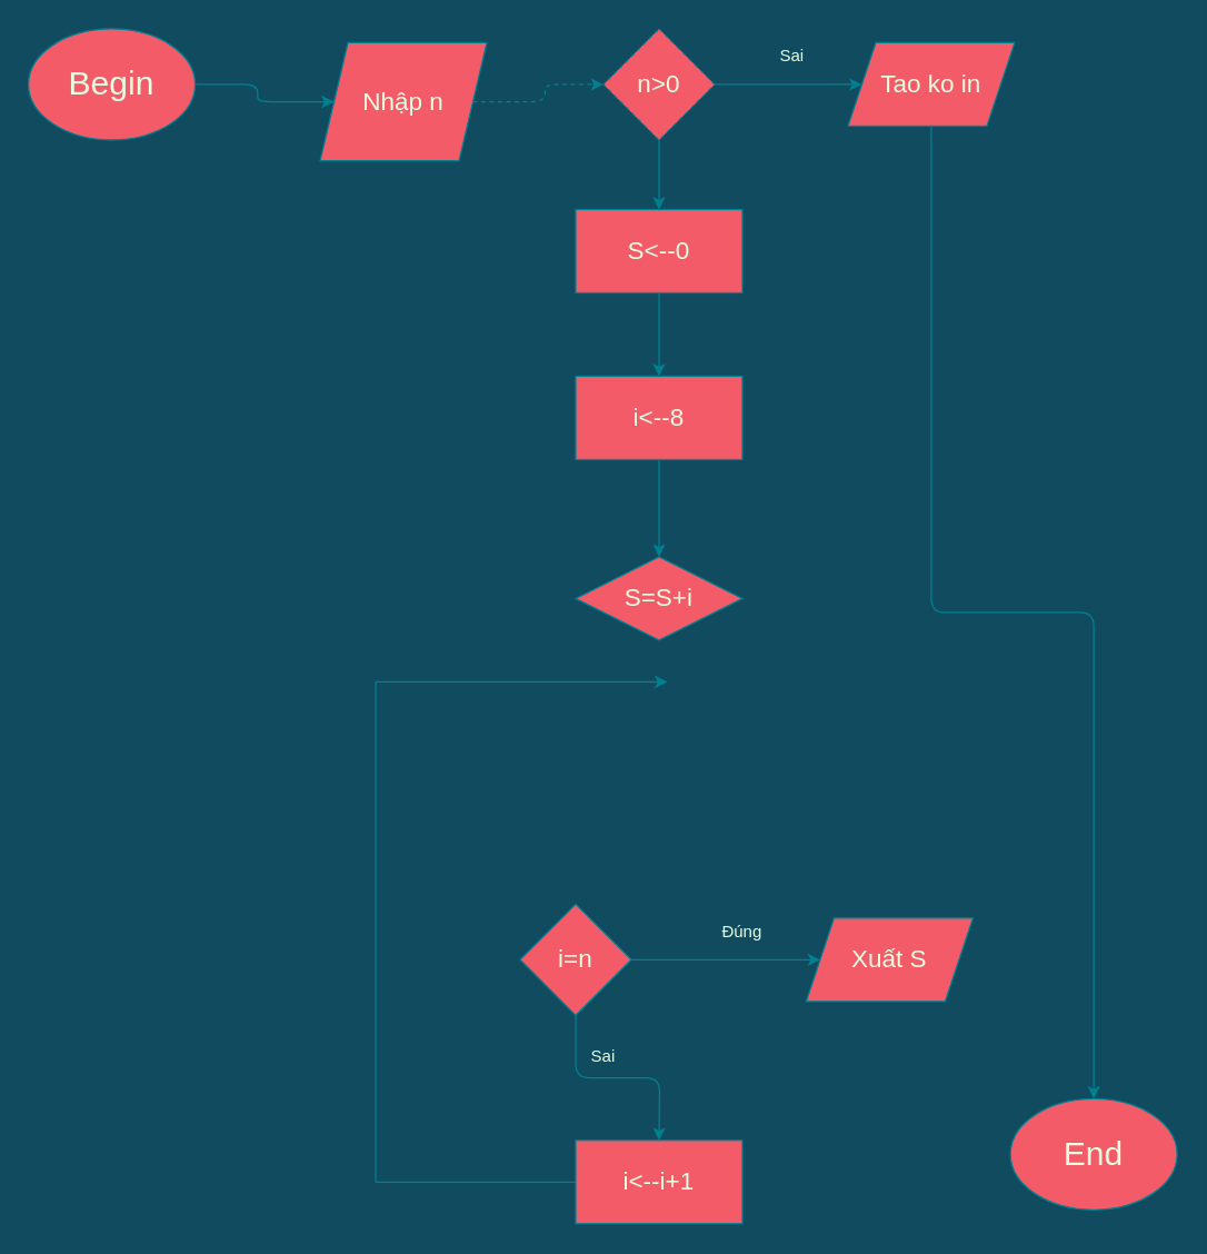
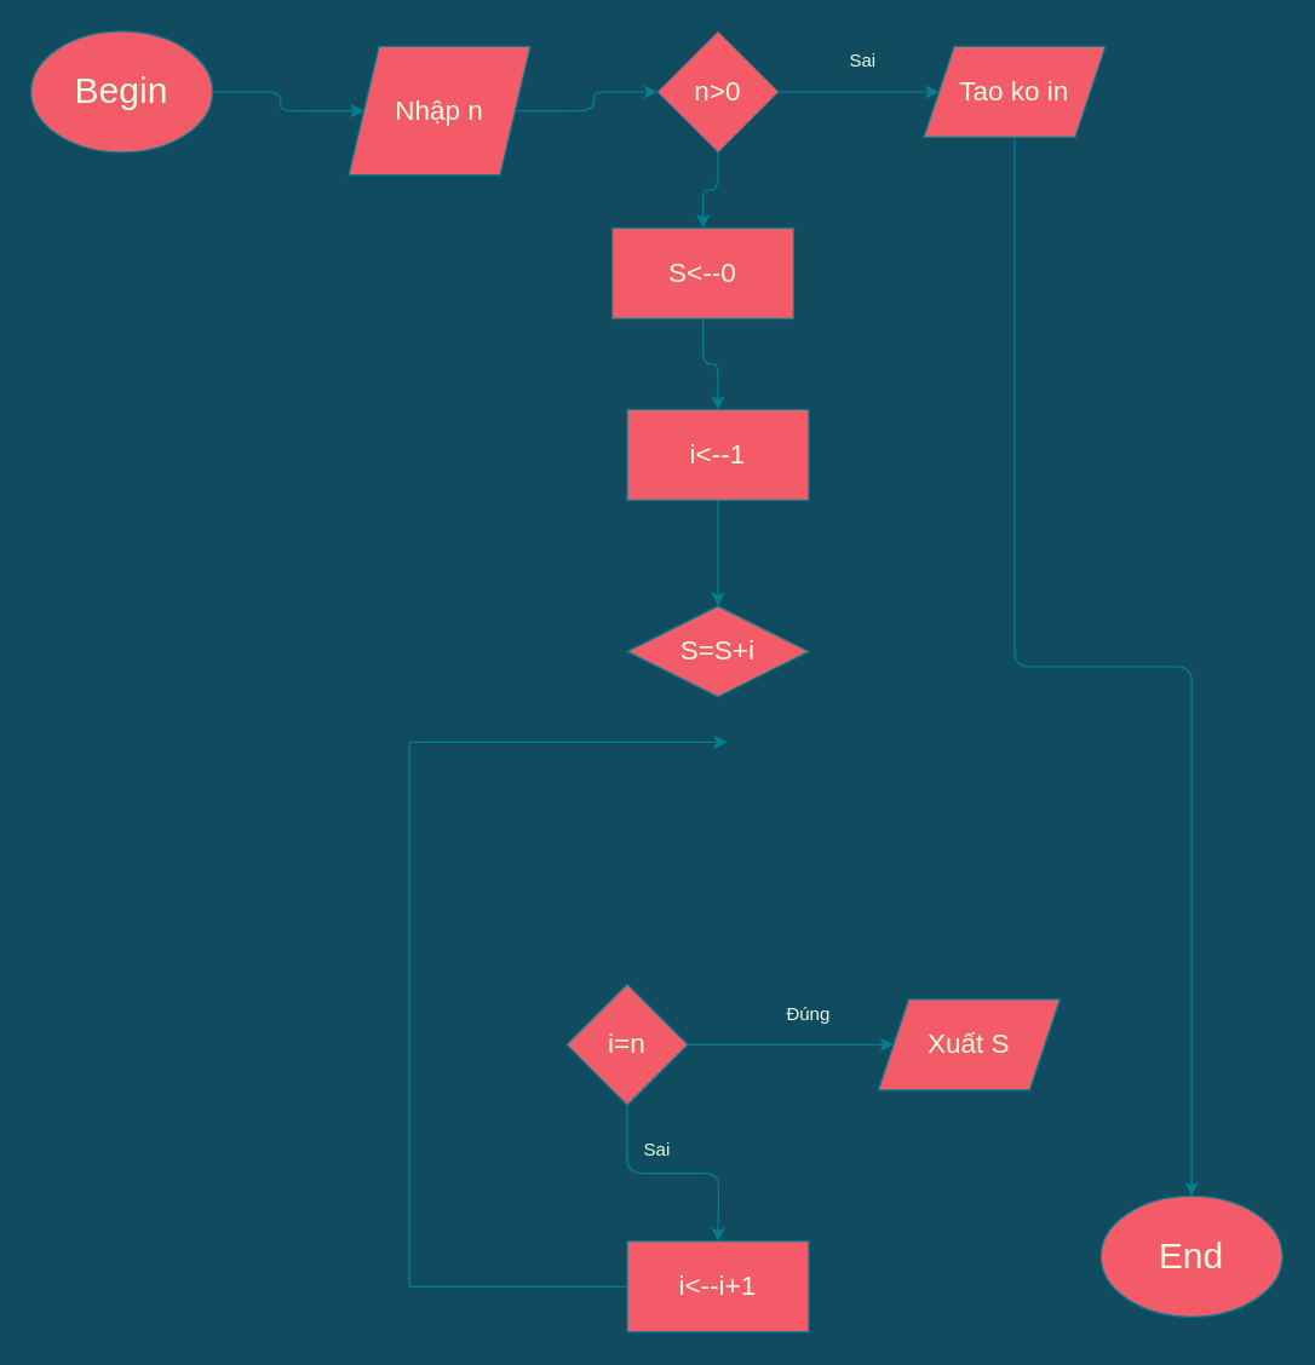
  <mxCell id="0" />
  <mxCell id="1" parent="0" />
  <mxCell id="2" style="edgeStyle=orthogonalEdgeStyle;curved=0;rounded=1;sketch=0;orthogonalLoop=1;jettySize=auto;html=1;exitX=1;exitY=0.5;exitDx=0;exitDy=0;entryX=0;entryY=0.5;entryDx=0;entryDy=0;strokeColor=#028090;fillColor=#F45B69;fontColor=#E4FDE1;labelBackgroundColor=#114B5F;" edge="1" parent="1" source="3" target="5"><mxGeometry relative="1" as="geometry" /></mxCell>
  <mxCell id="3" value="&lt;font style=&quot;font-size: 24px&quot;&gt;Begin&lt;/font&gt;" style="ellipse;whiteSpace=wrap;html=1;rounded=0;sketch=0;strokeColor=#028090;fillColor=#F45B69;fontColor=#E4FDE1;" vertex="1" parent="1"><mxGeometry y="20" width="120" height="80" as="geometry" x="20" /></mxCell>
- <mxCell id="4" style="edgeStyle=orthogonalEdgeStyle;curved=0;rounded=1;sketch=0;orthogonalLoop=1;jettySize=auto;html=1;exitX=1;exitY=0.5;exitDx=0;exitDy=0;entryX=0;entryY=0.5;entryDx=0;entryDy=0;strokeColor=#028090;fillColor=#F45B69;fontColor=#E4FDE1;labelBackgroundColor=#114B5F;dashed=1;" edge="1" parent="1" source="5" target="8"><mxGeometry relative="1" as="geometry" /></mxCell>
+ <mxCell id="4" style="edgeStyle=orthogonalEdgeStyle;curved=0;rounded=1;sketch=0;orthogonalLoop=1;jettySize=auto;html=1;exitX=1;exitY=0.5;exitDx=0;exitDy=0;entryX=0;entryY=0.5;entryDx=0;entryDy=0;strokeColor=#028090;fillColor=#F45B69;fontColor=#E4FDE1;labelBackgroundColor=#114B5F;" edge="1" parent="1" source="5" target="8"><mxGeometry relative="1" as="geometry" /></mxCell>
  <mxCell id="5" value="&lt;font style=&quot;font-size: 18px&quot;&gt;Nhập n&lt;/font&gt;" style="shape=parallelogram;perimeter=parallelogramPerimeter;whiteSpace=wrap;html=1;fixedSize=1;rounded=0;sketch=0;strokeColor=#028090;fillColor=#F45B69;fontColor=#E4FDE1;" vertex="1" parent="1"><mxGeometry x="230" y="30" width="120" height="85" as="geometry" /></mxCell>
  <mxCell id="6" style="edgeStyle=orthogonalEdgeStyle;curved=0;rounded=1;sketch=0;orthogonalLoop=1;jettySize=auto;html=1;exitX=1;exitY=0.5;exitDx=0;exitDy=0;strokeColor=#028090;fillColor=#F45B69;fontColor=#E4FDE1;labelBackgroundColor=#114B5F;" edge="1" parent="1" source="8" target="10"><mxGeometry relative="1" as="geometry"><mxPoint x="620" y="60" as="targetPoint" /></mxGeometry></mxCell>
  <mxCell id="7" style="edgeStyle=orthogonalEdgeStyle;curved=0;rounded=1;sketch=0;orthogonalLoop=1;jettySize=auto;html=1;exitX=0.5;exitY=1;exitDx=0;exitDy=0;entryX=0.5;entryY=0;entryDx=0;entryDy=0;strokeColor=#028090;fillColor=#F45B69;fontColor=#E4FDE1;labelBackgroundColor=#114B5F;" edge="1" parent="1" source="8" target="13"><mxGeometry relative="1" as="geometry" /></mxCell>
  <mxCell id="8" value="&lt;font style=&quot;font-size: 18px&quot;&gt;n&amp;gt;0&lt;/font&gt;" style="rhombus;whiteSpace=wrap;html=1;rounded=0;sketch=0;strokeColor=#028090;fillColor=#F45B69;fontColor=#E4FDE1;dashed=1;" vertex="1" parent="1"><mxGeometry x="434" y="20" width="80" height="80" as="geometry" /></mxCell>
  <mxCell id="9" style="edgeStyle=orthogonalEdgeStyle;curved=0;rounded=1;sketch=0;orthogonalLoop=1;jettySize=auto;html=1;exitX=0.5;exitY=1;exitDx=0;exitDy=0;entryX=0.5;entryY=0;entryDx=0;entryDy=0;strokeColor=#028090;fillColor=#F45B69;fontColor=#E4FDE1;" edge="1" parent="1" source="10" target="20"><mxGeometry relative="1" as="geometry" /></mxCell>
  <mxCell id="10" value="&lt;font style=&quot;font-size: 18px&quot;&gt;Tao ko in&lt;/font&gt;" style="shape=parallelogram;perimeter=parallelogramPerimeter;whiteSpace=wrap;html=1;fixedSize=1;fillColor=#F45B69;strokeColor=#028090;fontColor=#E4FDE1;" vertex="1" parent="1"><mxGeometry x="610" y="30" width="120" height="60" as="geometry" /></mxCell>
  <mxCell id="11" value="Sai" style="text;html=1;strokeColor=none;fillColor=none;align=center;verticalAlign=middle;whiteSpace=wrap;rounded=0;sketch=0;fontColor=#E4FDE1;" vertex="1" parent="1"><mxGeometry x="550" y="30" width="40" height="20" as="geometry" /></mxCell>
  <mxCell id="12" style="edgeStyle=orthogonalEdgeStyle;curved=0;rounded=1;sketch=0;orthogonalLoop=1;jettySize=auto;html=1;exitX=0.5;exitY=1;exitDx=0;exitDy=0;entryX=0.5;entryY=0;entryDx=0;entryDy=0;strokeColor=#028090;fillColor=#F45B69;fontColor=#E4FDE1;labelBackgroundColor=#114B5F;" edge="1" parent="1" source="13" target="15"><mxGeometry relative="1" as="geometry" /></mxCell>
- <mxCell id="13" value="&lt;font style=&quot;font-size: 18px&quot;&gt;S&amp;lt;--0&lt;/font&gt;" style="rounded=0;whiteSpace=wrap;html=1;sketch=0;strokeColor=#028090;fillColor=#F45B69;fontColor=#E4FDE1;" vertex="1" parent="1"><mxGeometry x="414" y="150" width="120" height="60" as="geometry" /></mxCell>
+ <mxCell id="13" value="&lt;font style=&quot;font-size: 18px&quot;&gt;S&amp;lt;--0&lt;/font&gt;" style="rounded=0;whiteSpace=wrap;html=1;sketch=0;strokeColor=#028090;fillColor=#F45B69;fontColor=#E4FDE1;" vertex="1" parent="1"><mxGeometry x="404" y="150" width="120" height="60" as="geometry" /></mxCell>
  <mxCell id="14" style="edgeStyle=orthogonalEdgeStyle;curved=0;rounded=1;sketch=0;orthogonalLoop=1;jettySize=auto;html=1;exitX=0.5;exitY=1;exitDx=0;exitDy=0;entryX=0.5;entryY=0;entryDx=0;entryDy=0;strokeColor=#028090;fillColor=#F45B69;fontColor=#E4FDE1;labelBackgroundColor=#114B5F;" edge="1" parent="1" source="15" target="16"><mxGeometry relative="1" as="geometry" /></mxCell>
- <mxCell id="15" value="&lt;font style=&quot;font-size: 18px&quot;&gt;i&amp;lt;--8&lt;/font&gt;" style="rounded=0;whiteSpace=wrap;html=1;sketch=0;strokeColor=#028090;fillColor=#F45B69;fontColor=#E4FDE1;" vertex="1" parent="1"><mxGeometry x="414" y="270" width="120" height="60" as="geometry" /></mxCell>
+ <mxCell id="15" value="&lt;font style=&quot;font-size: 18px&quot;&gt;i&amp;lt;--1&lt;/font&gt;" style="rounded=0;whiteSpace=wrap;html=1;sketch=0;strokeColor=#028090;fillColor=#F45B69;fontColor=#E4FDE1;" vertex="1" parent="1"><mxGeometry x="414" y="270" width="120" height="60" as="geometry" /></mxCell>
  <mxCell id="16" value="&lt;font style=&quot;font-size: 18px&quot;&gt;S=S+i&lt;/font&gt;" style="rhombus;whiteSpace=wrap;html=1;sketch=0;strokeColor=#028090;fillColor=#F45B69;fontColor=#E4FDE1;" vertex="1" parent="1"><mxGeometry x="414" y="400" width="120" height="60" as="geometry" /></mxCell>
  <mxCell id="17" style="edgeStyle=orthogonalEdgeStyle;curved=0;rounded=1;sketch=0;orthogonalLoop=1;jettySize=auto;html=1;exitX=0.5;exitY=1;exitDx=0;exitDy=0;strokeColor=#028090;fillColor=#F45B69;fontColor=#E4FDE1;labelBackgroundColor=#114B5F;" edge="1" parent="1" source="19"><mxGeometry relative="1" as="geometry"><mxPoint x="474" y="820" as="targetPoint" /></mxGeometry></mxCell>
  <mxCell id="18" style="edgeStyle=orthogonalEdgeStyle;curved=0;rounded=1;sketch=0;orthogonalLoop=1;jettySize=auto;html=1;exitX=1;exitY=0.5;exitDx=0;exitDy=0;strokeColor=#028090;fillColor=#F45B69;fontColor=#E4FDE1;labelBackgroundColor=#114B5F;" edge="1" parent="1" source="19"><mxGeometry relative="1" as="geometry"><mxPoint x="590" y="690" as="targetPoint" /></mxGeometry></mxCell>
  <mxCell id="19" value="&lt;font style=&quot;font-size: 18px&quot;&gt;i=n&lt;/font&gt;" style="rhombus;whiteSpace=wrap;html=1;rounded=0;sketch=0;strokeColor=#028090;fillColor=#F45B69;fontColor=#E4FDE1;" vertex="1" parent="1"><mxGeometry x="374" y="650" width="80" height="80" as="geometry" /></mxCell>
  <mxCell id="20" value="&lt;font style=&quot;font-size: 24px&quot;&gt;End&lt;/font&gt;" style="ellipse;whiteSpace=wrap;html=1;fillColor=#F45B69;strokeColor=#028090;fontColor=#E4FDE1;" vertex="1" parent="1"><mxGeometry x="727" y="790" width="120" height="80" as="geometry" /></mxCell>
  <mxCell id="21" value="Đúng" style="text;html=1;strokeColor=none;fillColor=none;align=center;verticalAlign=middle;whiteSpace=wrap;rounded=0;sketch=0;fontColor=#E4FDE1;" vertex="1" parent="1"><mxGeometry x="514" y="660" width="40" height="20" as="geometry" /></mxCell>
  <mxCell id="22" value="&lt;font style=&quot;font-size: 18px&quot;&gt;i&amp;lt;--i+1&lt;/font&gt;" style="rounded=0;whiteSpace=wrap;html=1;sketch=0;strokeColor=#028090;fillColor=#F45B69;fontColor=#E4FDE1;" vertex="1" parent="1"><mxGeometry x="414" y="820" width="120" height="60" as="geometry" /></mxCell>
  <mxCell id="23" value="Sai" style="text;html=1;strokeColor=none;fillColor=none;align=center;verticalAlign=middle;whiteSpace=wrap;rounded=0;sketch=0;fontColor=#E4FDE1;" vertex="1" parent="1"><mxGeometry x="414" y="750" width="40" height="20" as="geometry" /></mxCell>
  <mxCell id="24" value="" style="endArrow=none;html=1;strokeColor=#028090;fillColor=#F45B69;fontColor=#E4FDE1;" edge="1" parent="1"><mxGeometry width="50" height="50" relative="1" as="geometry"><mxPoint x="270" y="850" as="sourcePoint" /><mxPoint x="414" y="850" as="targetPoint" /></mxGeometry></mxCell>
  <mxCell id="25" value="" style="endArrow=none;html=1;strokeColor=#028090;fillColor=#F45B69;fontColor=#E4FDE1;" edge="1" parent="1"><mxGeometry width="50" height="50" relative="1" as="geometry"><mxPoint x="270" y="850" as="sourcePoint" /><mxPoint x="270" y="490" as="targetPoint" /></mxGeometry></mxCell>
  <mxCell id="26" value="" style="endArrow=classic;html=1;strokeColor=#028090;fillColor=#F45B69;fontColor=#E4FDE1;" edge="1" parent="1"><mxGeometry width="50" height="50" relative="1" as="geometry"><mxPoint x="270" y="490" as="sourcePoint" /><mxPoint x="480" y="490" as="targetPoint" /></mxGeometry></mxCell>
  <mxCell id="27" value="&lt;font style=&quot;font-size: 18px&quot;&gt;Xuất S&lt;/font&gt;" style="shape=parallelogram;perimeter=parallelogramPerimeter;whiteSpace=wrap;html=1;fixedSize=1;rounded=0;sketch=0;strokeColor=#028090;fillColor=#F45B69;fontColor=#E4FDE1;" vertex="1" parent="1"><mxGeometry x="580" y="660" width="120" height="60" as="geometry" /></mxCell>
